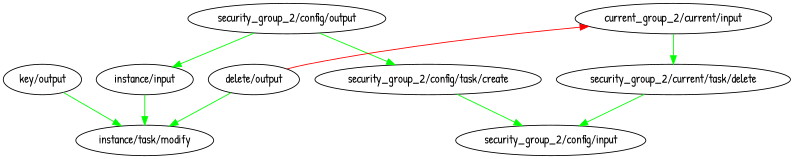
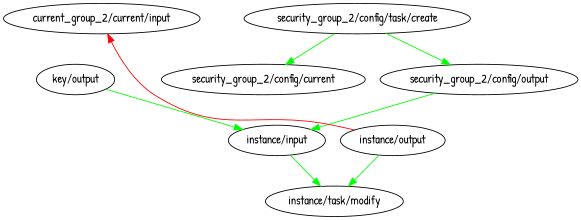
  digraph {
    fontname="Patrick Hand"
    node [fontname="Patrick Hand"]
    edge [color=green fontname="Patrick Hand"]
    "key/output"
    "instance/input"
    "instance/task/modify"
    n4 [label="current_group_2/current/input"]
-   "security_group_2/current/task/delete"
-   "security_group_2/config/input"
+   "security_group_2/config/input" [label="security_group_2/config/current"]
    "security_group_2/config/task/create"
    "security_group_2/config/output"
-   "instance/output" [label="delete/output"]
-   "key/output" -> "instance/task/modify"
+   "instance/output"
+   "key/output" -> "instance/input"
    "instance/input" -> "instance/task/modify"
-   n4 -> "security_group_2/current/task/delete"
-   "security_group_2/current/task/delete" -> "security_group_2/config/input"
    "security_group_2/config/task/create" -> "security_group_2/config/input"
-   "security_group_2/config/output" -> "security_group_2/config/task/create"
+   "security_group_2/config/task/create" -> "security_group_2/config/output"
    "security_group_2/config/output" -> "instance/input"
    "instance/output" -> "instance/task/modify"
    "instance/output" -> n4 [color=red constraint=false]
  }
